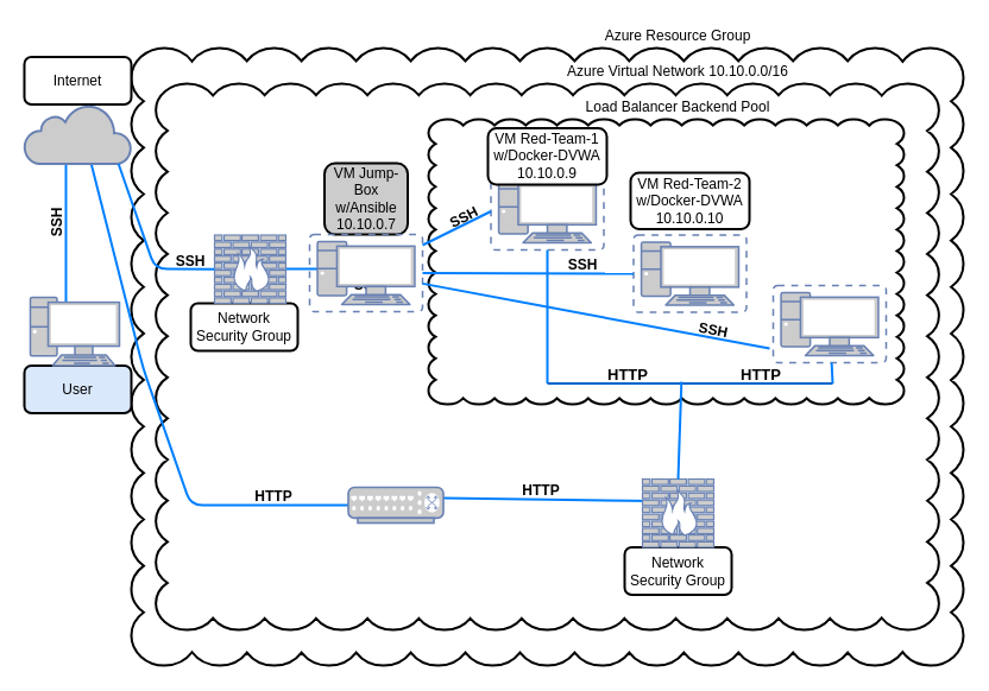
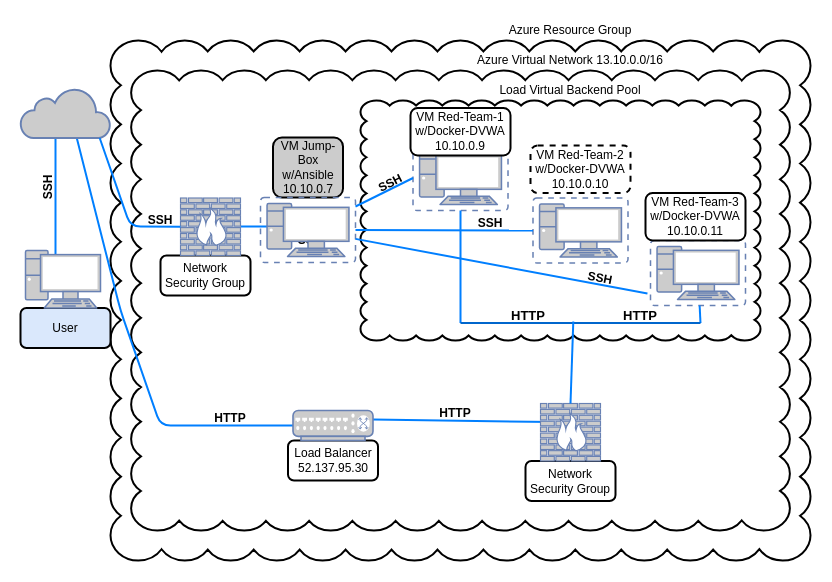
  <mxCell id="0" />
  <mxCell id="1" parent="0" />
  <mxCell id="2" value="" style="whiteSpace=wrap;html=1;shape=mxgraph.basic.cloud_rect;strokeWidth=2;" vertex="1" parent="1"><mxGeometry x="110" y="40" width="700" height="520" as="geometry" /></mxCell>
  <mxCell id="3" value="" style="whiteSpace=wrap;html=1;shape=mxgraph.basic.cloud_rect;strokeWidth=2;" vertex="1" parent="1"><mxGeometry x="130.63" y="70" width="658.75" height="460" as="geometry" /></mxCell>
  <mxCell id="4" value="" style="whiteSpace=wrap;html=1;shape=mxgraph.basic.cloud_rect;strokeWidth=2;" vertex="1" parent="1"><mxGeometry x="360" y="100" width="400" height="240" as="geometry" /></mxCell>
- <mxCell id="5" value="VM Red-Team-2 w/Docker-DVWA 10.10.0.10" style="rounded=1;whiteSpace=wrap;html=1;strokeWidth=2;" vertex="1" parent="1"><mxGeometry x="530" y="145" width="100" height="47.5" as="geometry" /></mxCell>
+ <mxCell id="5" value="VM Red-Team-2 w/Docker-DVWA 10.10.0.10" style="rounded=1;whiteSpace=wrap;html=1;strokeWidth=2;dashed=1;" vertex="1" parent="1"><mxGeometry x="530" y="145" width="100" height="47.5" as="geometry" /></mxCell>
  <mxCell id="6" value="Network Security Group" style="rounded=1;whiteSpace=wrap;html=1;strokeWidth=2;" vertex="1" parent="1"><mxGeometry x="160" y="255" width="90" height="40" as="geometry" /></mxCell>
  <mxCell id="7" value="VM Jump-Box w/Ansible 10.10.0.7" style="rounded=1;html=1;strokeWidth=2;whiteSpace=wrap;fillColor=#cccccc;" vertex="1" parent="1"><mxGeometry x="272.5" y="137" width="70" height="60" as="geometry" /></mxCell>
- <mxCell id="8" value="Internet" style="rounded=1;whiteSpace=wrap;html=1;strokeWidth=2;" vertex="1" parent="1"><mxGeometry x="20" y="47.5" width="90" height="40" as="geometry" /></mxCell>
  <mxCell id="9" value="User" style="rounded=1;whiteSpace=wrap;html=1;strokeWidth=2;fillColor=#dae8fc;" vertex="1" parent="1"><mxGeometry x="20" y="307.5" width="90" height="40" as="geometry" /></mxCell>
  <mxCell id="10" value="" style="endArrow=none;html=1;entryX=0.5;entryY=1;entryDx=0;entryDy=0;entryPerimeter=0;strokeColor=#007FFF;strokeWidth=2;" edge="1" parent="1"><mxGeometry width="50" height="50" relative="1" as="geometry"><mxPoint x="55" y="260" as="sourcePoint" /><mxPoint x="55" y="132.5" as="targetPoint" /></mxGeometry></mxCell>
  <mxCell id="11" value="" style="endArrow=none;html=1;strokeColor=#007FFF;strokeWidth=2;entryX=0.074;entryY=0.446;entryDx=0;entryDy=0;entryPerimeter=0;" edge="1" parent="1" source="33" target="26"><mxGeometry width="50" height="50" relative="1" as="geometry"><mxPoint x="240" y="185" as="sourcePoint" /><mxPoint x="340.5" y="187.1" as="targetPoint" /><Array as="points" /></mxGeometry></mxCell>
+ <mxCell id="12" value="Load Balancer 52.137.95.30" style="rounded=1;whiteSpace=wrap;html=1;strokeWidth=2;" vertex="1" parent="1"><mxGeometry x="287.5" y="440" width="90" height="40" as="geometry" /></mxCell>
  <mxCell id="13" value="Network Security Group" style="rounded=1;whiteSpace=wrap;html=1;strokeWidth=2;" vertex="1" parent="1"><mxGeometry x="525" y="460.5" width="90" height="40" as="geometry" /></mxCell>
  <mxCell id="14" value="" style="endArrow=none;html=1;strokeColor=#007FFF;entryX=0.9;entryY=1;entryDx=0;entryDy=0;entryPerimeter=0;exitX=0;exitY=0.5;exitDx=0;exitDy=0;strokeWidth=2;exitPerimeter=0;" edge="1" parent="1" source="27"><mxGeometry width="50" height="50" relative="1" as="geometry"><mxPoint x="312.5" y="325" as="sourcePoint" /><mxPoint x="75" y="132.5" as="targetPoint" /><Array as="points"><mxPoint x="160" y="425" /><mxPoint x="120" y="310" /></Array></mxGeometry></mxCell>
  <mxCell id="15" value="" style="endArrow=none;html=1;strokeColor=#007FFF;strokeWidth=2;entryX=0.2;entryY=0.322;entryDx=0;entryDy=0;entryPerimeter=0;exitX=1;exitY=0.3;exitDx=0;exitDy=0;exitPerimeter=0;" edge="1" parent="1" source="27" target="28"><mxGeometry width="50" height="50" relative="1" as="geometry"><mxPoint x="357.75" y="325" as="sourcePoint" /><mxPoint x="496" y="323" as="targetPoint" /></mxGeometry></mxCell>
  <mxCell id="16" value="Azure Resource Group" style="text;html=1;strokeColor=none;fillColor=none;align=center;verticalAlign=middle;whiteSpace=wrap;rounded=0;" vertex="1" parent="1"><mxGeometry x="495" y="20" width="150" height="20" as="geometry" /></mxCell>
- <mxCell id="17" value="Azure Virtual Network 10.10.0.0/16" style="text;html=1;strokeColor=none;fillColor=none;align=center;verticalAlign=middle;whiteSpace=wrap;rounded=0;" vertex="1" parent="1"><mxGeometry x="460" y="50" width="220" height="20" as="geometry" /></mxCell>
- <mxCell id="18" value="Load Balancer Backend Pool" style="text;html=1;strokeColor=none;fillColor=none;align=center;verticalAlign=middle;whiteSpace=wrap;rounded=0;" vertex="1" parent="1"><mxGeometry x="480" y="80" width="180" height="20" as="geometry" /></mxCell>
+ <mxCell id="17" value="Azure Virtual Network 13.10.0.0/16" style="text;html=1;strokeColor=none;fillColor=none;align=center;verticalAlign=middle;whiteSpace=wrap;rounded=0;" vertex="1" parent="1"><mxGeometry x="460" y="50" width="220" height="20" as="geometry" /></mxCell>
+ <mxCell id="18" value="Load Virtual Backend Pool" style="text;html=1;strokeColor=none;fillColor=none;align=center;verticalAlign=middle;whiteSpace=wrap;rounded=0;" vertex="1" parent="1"><mxGeometry x="480" y="80" width="180" height="20" as="geometry" /></mxCell>
  <mxCell id="19" value="&lt;b&gt;SSH&lt;/b&gt;" style="text;html=1;strokeColor=none;fillColor=none;align=center;verticalAlign=middle;whiteSpace=wrap;rounded=0;rotation=270;" vertex="1" parent="1"><mxGeometry x="28" y="177" width="40" height="20" as="geometry" /></mxCell>
  <mxCell id="20" value="&lt;b style=&quot;font-size: 13px;&quot;&gt;HTTP&lt;/b&gt;" style="text;html=1;strokeColor=none;fillColor=none;align=center;verticalAlign=middle;whiteSpace=wrap;rounded=0;rotation=0;fontSize=13;" vertex="1" parent="1"><mxGeometry x="507.5" y="305" width="40" height="20" as="geometry" /></mxCell>
  <mxCell id="21" value="&lt;b&gt;SSH&lt;/b&gt;" style="text;html=1;strokeColor=none;fillColor=none;align=center;verticalAlign=middle;whiteSpace=wrap;rounded=0;" vertex="1" parent="1"><mxGeometry x="140" y="210" width="40" height="20" as="geometry" /></mxCell>
  <mxCell id="22" value="&lt;b&gt;SSH&lt;/b&gt;" style="text;html=1;strokeColor=none;fillColor=none;align=center;verticalAlign=middle;whiteSpace=wrap;rounded=0;" vertex="1" parent="1"><mxGeometry x="290" y="230" width="40" height="20" as="geometry" /></mxCell>
  <mxCell id="23" value="&lt;b&gt;HTTP&lt;/b&gt;" style="text;html=1;strokeColor=none;fillColor=none;align=center;verticalAlign=middle;whiteSpace=wrap;rounded=0;rotation=0;" vertex="1" parent="1"><mxGeometry x="210" y="408" width="40" height="20" as="geometry" /></mxCell>
  <mxCell id="24" value="" style="fontColor=#0066CC;verticalAlign=top;verticalLabelPosition=bottom;labelPosition=center;align=center;html=1;outlineConnect=0;fillColor=#CCCCCC;strokeColor=#6881B3;gradientColor=none;gradientDirection=north;strokeWidth=2;shape=mxgraph.networks.pc;" vertex="1" parent="1"><mxGeometry x="25" y="250" width="75" height="57.5" as="geometry" /></mxCell>
  <mxCell id="25" value="" style="html=1;outlineConnect=0;fillColor=#CCCCCC;strokeColor=#6881B3;gradientColor=none;gradientDirection=north;strokeWidth=2;shape=mxgraph.networks.cloud;fontColor=#ffffff;" vertex="1" parent="1"><mxGeometry x="20" y="87.5" width="90" height="50" as="geometry" /></mxCell>
  <mxCell id="26" value="" style="fontColor=#0066CC;verticalAlign=top;verticalLabelPosition=bottom;labelPosition=center;align=center;html=1;outlineConnect=0;fillColor=#CCCCCC;strokeColor=#6881B3;gradientColor=none;gradientDirection=north;strokeWidth=2;shape=mxgraph.networks.virtual_pc;" vertex="1" parent="1"><mxGeometry x="260" y="197" width="95" height="65" as="geometry" /></mxCell>
  <mxCell id="27" value="" style="fontColor=#0066CC;verticalAlign=top;verticalLabelPosition=bottom;labelPosition=center;align=center;html=1;outlineConnect=0;fillColor=#CCCCCC;strokeColor=#6881B3;gradientColor=none;gradientDirection=north;strokeWidth=2;shape=mxgraph.networks.switch;" vertex="1" parent="1"><mxGeometry x="292.5" y="410" width="80" height="30" as="geometry" /></mxCell>
  <mxCell id="28" value="" style="fontColor=#0066CC;verticalAlign=top;verticalLabelPosition=bottom;labelPosition=center;align=center;html=1;outlineConnect=0;fillColor=#CCCCCC;strokeColor=#6881B3;gradientColor=none;gradientDirection=north;strokeWidth=2;shape=mxgraph.networks.firewall;" vertex="1" parent="1"><mxGeometry x="540" y="403" width="60" height="57.5" as="geometry" /></mxCell>
  <mxCell id="29" value="" style="fontColor=#0066CC;verticalAlign=top;verticalLabelPosition=bottom;labelPosition=center;align=center;html=1;outlineConnect=0;fillColor=#CCCCCC;strokeColor=#6881B3;gradientColor=none;gradientDirection=north;strokeWidth=2;shape=mxgraph.networks.virtual_pc;" vertex="1" parent="1"><mxGeometry x="532.5" y="197.5" width="95" height="65" as="geometry" /></mxCell>
  <mxCell id="30" value="" style="fontColor=#0066CC;verticalAlign=top;verticalLabelPosition=bottom;labelPosition=center;align=center;html=1;outlineConnect=0;fillColor=#CCCCCC;strokeColor=#6881B3;gradientColor=none;gradientDirection=north;strokeWidth=2;shape=mxgraph.networks.virtual_pc;" vertex="1" parent="1"><mxGeometry x="650" y="240" width="95" height="65" as="geometry" /></mxCell>
  <mxCell id="31" value="" style="fontColor=#0066CC;verticalAlign=top;verticalLabelPosition=bottom;labelPosition=center;align=center;html=1;outlineConnect=0;fillColor=#CCCCCC;strokeColor=#6881B3;gradientColor=none;gradientDirection=north;strokeWidth=2;shape=mxgraph.networks.virtual_pc;" vertex="1" parent="1"><mxGeometry x="412.51" y="145" width="95" height="65" as="geometry" /></mxCell>
  <mxCell id="32" value="" style="endArrow=none;html=1;strokeColor=#007FFF;strokeWidth=2;entryX=0;entryY=0.5;entryDx=0;entryDy=0;entryPerimeter=0;" edge="1" parent="1" source="26" target="31"><mxGeometry width="50" height="50" relative="1" as="geometry"><mxPoint x="389.5" y="187.95" as="sourcePoint" /><mxPoint x="491" y="188" as="targetPoint" /></mxGeometry></mxCell>
  <mxCell id="33" value="" style="fontColor=#0066CC;verticalAlign=top;verticalLabelPosition=bottom;labelPosition=center;align=center;html=1;outlineConnect=0;fillColor=#CCCCCC;strokeColor=#6881B3;gradientColor=none;gradientDirection=north;strokeWidth=2;shape=mxgraph.networks.firewall;" vertex="1" parent="1"><mxGeometry x="180" y="197.5" width="60" height="57.5" as="geometry" /></mxCell>
  <mxCell id="34" value="" style="endArrow=none;html=1;strokeColor=#007FFF;strokeWidth=2;exitX=0.88;exitY=1;exitDx=0;exitDy=0;exitPerimeter=0;entryX=0;entryY=0.5;entryDx=0;entryDy=0;entryPerimeter=0;" edge="1" parent="1" source="25" target="33"><mxGeometry width="50" height="50" relative="1" as="geometry"><mxPoint x="360" y="280" as="sourcePoint" /><mxPoint x="410" y="230" as="targetPoint" /><Array as="points"><mxPoint x="130" y="226" /></Array></mxGeometry></mxCell>
  <mxCell id="35" value="" style="endArrow=none;html=1;strokeColor=#007FFF;strokeWidth=2;entryX=0.5;entryY=1;entryDx=0;entryDy=0;entryPerimeter=0;exitX=0;exitY=0.5;exitDx=0;exitDy=0;exitPerimeter=0;" edge="1" parent="1" source="37" target="31"><mxGeometry width="50" height="50" relative="1" as="geometry"><mxPoint x="360" y="280" as="sourcePoint" /><mxPoint x="410" y="230" as="targetPoint" /></mxGeometry></mxCell>
  <mxCell id="36" value="" style="endArrow=none;html=1;strokeColor=#007FFF;strokeWidth=2;exitX=1;exitY=0.5;exitDx=0;exitDy=0;exitPerimeter=0;" edge="1" parent="1" source="37" target="30"><mxGeometry width="50" height="50" relative="1" as="geometry"><mxPoint x="693" y="320" as="sourcePoint" /><mxPoint x="693" y="298" as="targetPoint" /></mxGeometry></mxCell>
  <mxCell id="37" value="" style="line;strokeWidth=2;html=1;strokeColor=#0066CC;" vertex="1" parent="1"><mxGeometry x="460" y="317.5" width="240" height="10" as="geometry" /></mxCell>
  <mxCell id="38" value="" style="endArrow=none;html=1;strokeColor=#007FFF;strokeWidth=2;exitX=0.5;exitY=0;exitDx=0;exitDy=0;exitPerimeter=0;entryX=0.47;entryY=0.35;entryDx=0;entryDy=0;entryPerimeter=0;" edge="1" parent="1" source="28" target="37"><mxGeometry width="50" height="50" relative="1" as="geometry"><mxPoint x="360" y="290" as="sourcePoint" /><mxPoint x="410" y="240" as="targetPoint" /></mxGeometry></mxCell>
  <mxCell id="39" value="VM Red-Team-1 w/Docker-DVWA 10.10.0.9" style="rounded=1;whiteSpace=wrap;html=1;strokeWidth=2;" vertex="1" parent="1"><mxGeometry x="410" y="107.5" width="100" height="47.5" as="geometry" /></mxCell>
+ <mxCell id="40" value="VM Red-Team-3 w/Docker-DVWA 10.10.0.11" style="rounded=1;whiteSpace=wrap;html=1;strokeWidth=2;" vertex="1" parent="1"><mxGeometry x="645" y="192.5" width="100" height="47.5" as="geometry" /></mxCell>
  <mxCell id="41" value="&lt;b style=&quot;font-size: 13px;&quot;&gt;HTTP&lt;/b&gt;" style="text;html=1;strokeColor=none;fillColor=none;align=center;verticalAlign=middle;whiteSpace=wrap;rounded=0;rotation=0;fontSize=13;" vertex="1" parent="1"><mxGeometry x="620" y="305" width="40" height="20" as="geometry" /></mxCell>
  <mxCell id="42" value="" style="endArrow=none;html=1;strokeColor=#007FFF;strokeWidth=2;fontSize=13;entryX=0;entryY=0.5;entryDx=0;entryDy=0;entryPerimeter=0;" edge="1" parent="1" source="26" target="29"><mxGeometry width="50" height="50" relative="1" as="geometry"><mxPoint x="360" y="290" as="sourcePoint" /><mxPoint x="410" y="240" as="targetPoint" /></mxGeometry></mxCell>
  <mxCell id="43" value="" style="endArrow=none;html=1;strokeColor=#007FFF;strokeWidth=2;fontSize=13;entryX=-0.032;entryY=0.815;entryDx=0;entryDy=0;entryPerimeter=0;" edge="1" parent="1" source="26" target="30"><mxGeometry width="50" height="50" relative="1" as="geometry"><mxPoint x="360" y="290" as="sourcePoint" /><mxPoint x="410" y="240" as="targetPoint" /></mxGeometry></mxCell>
  <mxCell id="44" value="&lt;b&gt;SSH&lt;/b&gt;" style="text;html=1;strokeColor=none;fillColor=none;align=center;verticalAlign=middle;whiteSpace=wrap;rounded=0;" vertex="1" parent="1"><mxGeometry x="470" y="213" width="40" height="20" as="geometry" /></mxCell>
  <mxCell id="45" value="&lt;b&gt;SSH&lt;/b&gt;" style="text;html=1;strokeColor=none;fillColor=none;align=center;verticalAlign=middle;whiteSpace=wrap;rounded=0;rotation=11;" vertex="1" parent="1"><mxGeometry x="580" y="267.5" width="40" height="20" as="geometry" /></mxCell>
  <mxCell id="46" value="&lt;b&gt;SSH&lt;/b&gt;" style="text;html=1;strokeColor=none;fillColor=none;align=center;verticalAlign=middle;whiteSpace=wrap;rounded=0;rotation=333;" vertex="1" parent="1"><mxGeometry x="370" y="172.5" width="40" height="20" as="geometry" /></mxCell>
  <mxCell id="47" value="&lt;b&gt;HTTP&lt;/b&gt;" style="text;html=1;strokeColor=none;fillColor=none;align=center;verticalAlign=middle;whiteSpace=wrap;rounded=0;rotation=0;" vertex="1" parent="1"><mxGeometry x="435" y="403" width="40" height="20" as="geometry" /></mxCell>
